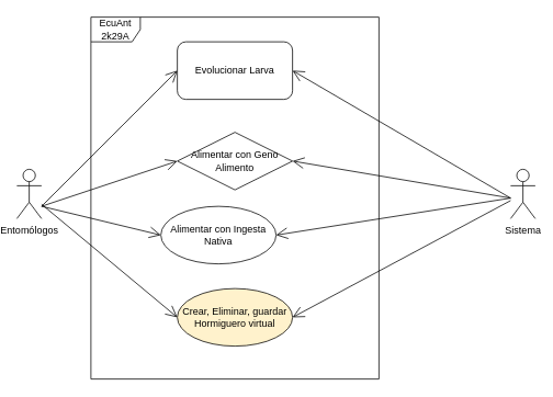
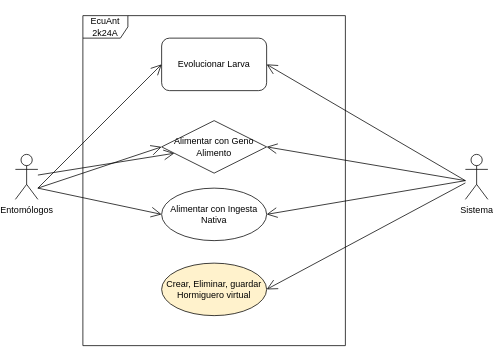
  <mxCell id="0" />
  <mxCell id="1" parent="0" />
  <mxCell id="2" value="Entomólogos" style="shape=umlActor;verticalLabelPosition=bottom;verticalAlign=top;html=1;" parent="1" vertex="1"><mxGeometry x="20" y="205" width="30" height="60" as="geometry" /></mxCell>
- <mxCell id="3" value="EcuAnt 2k29A" style="shape=umlFrame;whiteSpace=wrap;html=1;" parent="1" vertex="1"><mxGeometry x="110" y="20" width="350" height="440" as="geometry" /></mxCell>
+ <mxCell id="3" value="EcuAnt 2k24A" style="shape=umlFrame;whiteSpace=wrap;html=1;" parent="1" vertex="1"><mxGeometry x="110" y="20" width="350" height="440" as="geometry" /></mxCell>
  <mxCell id="4" value="Crear, Eliminar, guardar Hormiguero virtual" style="ellipse;whiteSpace=wrap;html=1;fillColor=#fff2cc;" parent="1" vertex="1"><mxGeometry x="215" y="350" width="140" height="70" as="geometry" /></mxCell>
  <mxCell id="5" value="Sistema" style="shape=umlActor;verticalLabelPosition=bottom;verticalAlign=top;html=1;" parent="1" vertex="1"><mxGeometry x="620" y="205" width="30" height="60" as="geometry" /></mxCell>
- <mxCell id="6" value="" style="endArrow=open;endFill=1;endSize=12;html=1;entryX=0;entryY=0.5;entryDx=0;entryDy=0;" parent="1" source="2" target="4" edge="1"><mxGeometry width="160" relative="1" as="geometry"><mxPoint x="230" y="250" as="sourcePoint" /><mxPoint x="390" y="250" as="targetPoint" /></mxGeometry></mxCell>
+ <mxCell id="6" value="" style="endArrow=open;endFill=1;endSize=12;html=1;" parent="1" source="2" target="10" edge="1"><mxGeometry width="160" relative="1" as="geometry"><mxPoint x="230" y="250" as="sourcePoint" /><mxPoint x="390" y="250" as="targetPoint" /></mxGeometry></mxCell>
  <mxCell id="7" value="" style="endArrow=open;endFill=1;endSize=12;html=1;entryX=1;entryY=0.5;entryDx=0;entryDy=0;" edge="1" parent="1" source="5" target="4"><mxGeometry width="160" relative="1" as="geometry"><mxPoint x="230" y="200" as="sourcePoint" /><mxPoint x="390" y="200" as="targetPoint" /></mxGeometry></mxCell>
- <mxCell id="8" value="Alimentar con Ingesta Nativa" style="ellipse;whiteSpace=wrap;html=1;" vertex="1" parent="1"><mxGeometry x="195" y="250" width="140" height="70" as="geometry" /></mxCell>
+ <mxCell id="8" value="Alimentar con Ingesta Nativa" style="ellipse;whiteSpace=wrap;html=1;" vertex="1" parent="1"><mxGeometry x="215" y="250" width="140" height="70" as="geometry" /></mxCell>
  <mxCell id="9" value="Evolucionar Larva" style="whiteSpace=wrap;html=1;rounded=1;" vertex="1" parent="1"><mxGeometry x="215" y="50" width="140" height="70" as="geometry" /></mxCell>
  <mxCell id="10" value="Alimentar con Geno Alimento" style="rhombus;whiteSpace=wrap;html=1;" vertex="1" parent="1"><mxGeometry x="215" y="160" width="140" height="70" as="geometry" /></mxCell>
  <mxCell id="11" value="" style="endArrow=open;endFill=1;endSize=12;html=1;entryX=0;entryY=0.5;entryDx=0;entryDy=0;" edge="1" parent="1" target="8"><mxGeometry width="160" relative="1" as="geometry"><mxPoint x="50" y="250" as="sourcePoint" /><mxPoint x="390" y="230" as="targetPoint" /></mxGeometry></mxCell>
  <mxCell id="12" value="" style="endArrow=open;endFill=1;endSize=12;html=1;entryX=0;entryY=0.5;entryDx=0;entryDy=0;" edge="1" parent="1" target="10"><mxGeometry width="160" relative="1" as="geometry"><mxPoint x="50" y="250" as="sourcePoint" /><mxPoint x="225" y="295" as="targetPoint" /></mxGeometry></mxCell>
  <mxCell id="13" value="" style="endArrow=open;endFill=1;endSize=12;html=1;entryX=0;entryY=0.5;entryDx=0;entryDy=0;" edge="1" parent="1" target="9"><mxGeometry width="160" relative="1" as="geometry"><mxPoint x="50" y="250" as="sourcePoint" /><mxPoint x="225" y="205" as="targetPoint" /></mxGeometry></mxCell>
  <mxCell id="14" value="" style="endArrow=open;endFill=1;endSize=12;html=1;entryX=1;entryY=0.5;entryDx=0;entryDy=0;" edge="1" parent="1" target="8"><mxGeometry width="160" relative="1" as="geometry"><mxPoint x="620" y="240" as="sourcePoint" /><mxPoint x="365" y="395" as="targetPoint" /></mxGeometry></mxCell>
  <mxCell id="15" value="" style="endArrow=open;endFill=1;endSize=12;html=1;entryX=1;entryY=0.5;entryDx=0;entryDy=0;" edge="1" parent="1" target="10"><mxGeometry width="160" relative="1" as="geometry"><mxPoint x="620" y="240" as="sourcePoint" /><mxPoint x="365" y="295" as="targetPoint" /></mxGeometry></mxCell>
  <mxCell id="16" value="" style="endArrow=open;endFill=1;endSize=12;html=1;entryX=1;entryY=0.5;entryDx=0;entryDy=0;" edge="1" parent="1" target="9"><mxGeometry width="160" relative="1" as="geometry"><mxPoint x="620" y="240" as="sourcePoint" /><mxPoint x="365" y="205" as="targetPoint" /></mxGeometry></mxCell>
